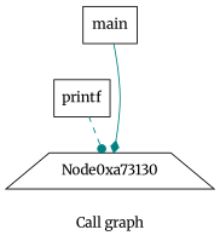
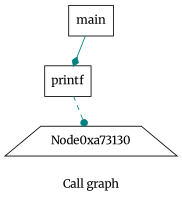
  digraph {
    fontname=Merriweather
    label="Call graph"
    node [fontname=Merriweather shape=record]
    edge [color=teal fontname=Merriweather]
    n1 [label="{main}"]
    n2 [label="{printf}"]
    n3 [label=Node0xa73130 shape=trapezium]
-   n1 -> n3 [arrowhead=diamond style=solid]
+   n1 -> n2 [arrowhead=diamond style=solid]
    n2 -> n3 [arrowhead=dot style=dashed]
  }
